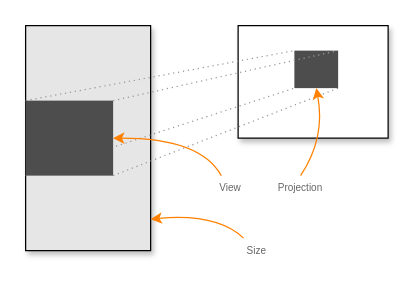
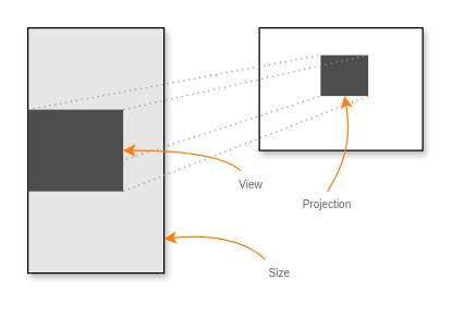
  <mxCell id="0" />
  <mxCell id="1" parent="0" />
  <mxCell id="2" value="" style="rounded=0;whiteSpace=wrap;html=1;shadow=1;" vertex="1" parent="1"><mxGeometry x="190" y="20" width="120" height="90" as="geometry" /></mxCell>
  <mxCell id="3" value="" style="rounded=0;whiteSpace=wrap;html=1;fillColor=#E6E6E6;shadow=1;points=[[0,0,0,0,0],[0,0.25,0,0,0],[0,0.5,0,0,0],[0,0.75,0,0,0],[0,1,0,0,0],[0.25,0,0,0,0],[0.25,1,0,0,0],[0.5,0,0,0,0],[0.5,1,0,0,0],[0.75,0,0,0,0],[0.75,1,0,0,0],[1,0,0,0,0],[1,0.25,0,0,0],[1,0.5,0,0,0],[1,0.86,0,0,0],[1,1,0,0,0]];" vertex="1" parent="1"><mxGeometry x="20" y="20" width="100" height="180" as="geometry" /></mxCell>
  <mxCell id="4" value="" style="endArrow=none;dashed=1;html=1;dashPattern=1 3;strokeWidth=1;exitX=1;exitY=1;exitDx=0;exitDy=0;entryX=1;entryY=1;entryDx=0;entryDy=0;fillColor=#0050ef;strokeColor=#999999;" edge="1" parent="1" source="8" target="5"><mxGeometry width="50" height="50" relative="1" as="geometry"><mxPoint x="280" y="130" as="sourcePoint" /><mxPoint x="330" y="80" as="targetPoint" /></mxGeometry></mxCell>
  <mxCell id="5" value="" style="rounded=0;whiteSpace=wrap;html=1;fillColor=#4D4D4D;strokeColor=none;" vertex="1" parent="1"><mxGeometry x="235" y="40" width="35" height="30" as="geometry" /></mxCell>
  <mxCell id="6" value="" style="endArrow=none;dashed=1;html=1;dashPattern=1 3;strokeWidth=1;exitX=0;exitY=0;exitDx=0;exitDy=0;entryX=0;entryY=0;entryDx=0;entryDy=0;fillColor=#0050ef;strokeColor=#999999;" edge="1" parent="1" source="8" target="5"><mxGeometry width="50" height="50" relative="1" as="geometry"><mxPoint x="280" y="130" as="sourcePoint" /><mxPoint x="330" y="80" as="targetPoint" /></mxGeometry></mxCell>
  <mxCell id="7" value="" style="endArrow=none;dashed=1;html=1;dashPattern=1 3;strokeWidth=1;exitX=0;exitY=1;exitDx=0;exitDy=0;entryX=0;entryY=1;entryDx=0;entryDy=0;fillColor=#0050ef;strokeColor=#999999;" edge="1" parent="1" source="8" target="5"><mxGeometry width="50" height="50" relative="1" as="geometry"><mxPoint x="280" y="130" as="sourcePoint" /><mxPoint x="330" y="80" as="targetPoint" /></mxGeometry></mxCell>
  <mxCell id="8" value="" style="rounded=0;whiteSpace=wrap;html=1;fillColor=#4D4D4D;strokeColor=none;" vertex="1" parent="1"><mxGeometry x="20" y="80" width="70" height="60" as="geometry" /></mxCell>
  <mxCell id="9" value="" style="edgeStyle=none;html=1;strokeColor=#FF8000;strokeWidth=1;fontFamily=Helvetica;fontSize=12;fontColor=#000000;curved=1;exitX=0.25;exitY=0;exitDx=0;exitDy=0;" edge="1" parent="1" source="10" target="8"><mxGeometry relative="1" as="geometry"><Array as="points"><mxPoint x="160" y="110" /></Array></mxGeometry></mxCell>
- <mxCell id="10" value="View" style="text;html=1;strokeColor=none;fillColor=none;align=center;verticalAlign=middle;whiteSpace=wrap;rounded=0;fontFamily=Helvetica;fontSize=8;fontColor=#666666;" vertex="1" parent="1"><mxGeometry x="169" y="140" width="30" height="20" as="geometry" /></mxCell>
+ <mxCell id="10" value="View" style="text;html=1;strokeColor=none;fillColor=none;align=center;verticalAlign=middle;whiteSpace=wrap;rounded=0;fontFamily=Helvetica;fontSize=8;fontColor=#666666;" vertex="1" parent="1"><mxGeometry x="169" y="125" width="30" height="20" as="geometry" /></mxCell>
  <mxCell id="11" style="edgeStyle=none;html=1;exitX=0.5;exitY=0;exitDx=0;exitDy=0;entryX=0.5;entryY=1;entryDx=0;entryDy=0;strokeColor=#FF8000;strokeWidth=1;fontFamily=Helvetica;fontSize=12;fontColor=#000000;shadow=0;curved=1;" edge="1" parent="1" target="5"><mxGeometry relative="1" as="geometry"><mxPoint x="240" y="140" as="sourcePoint" /><Array as="points"><mxPoint x="260" y="110" /></Array></mxGeometry></mxCell>
  <mxCell id="12" value="Projection" style="text;html=1;strokeColor=none;fillColor=none;align=center;verticalAlign=middle;whiteSpace=wrap;rounded=0;fontFamily=Helvetica;fontSize=8;fontColor=#666666;" vertex="1" parent="1"><mxGeometry x="210" y="140" width="60" height="20" as="geometry" /></mxCell>
  <mxCell id="13" value="" style="endArrow=none;dashed=1;html=1;dashPattern=1 3;strokeWidth=1;exitX=1;exitY=0;exitDx=0;exitDy=0;entryX=1;entryY=0;entryDx=0;entryDy=0;fillColor=#0050ef;strokeColor=#999999;" edge="1" parent="1" source="8" target="5"><mxGeometry width="50" height="50" relative="1" as="geometry"><mxPoint x="280" y="130" as="sourcePoint" /><mxPoint x="330" y="80" as="targetPoint" /></mxGeometry></mxCell>
  <mxCell id="14" style="edgeStyle=none;curved=1;html=1;shadow=0;strokeColor=#FF8000;strokeWidth=1;fontFamily=Helvetica;fontSize=8;fontColor=#666666;fillColor=#fa6800;entryX=1;entryY=0.86;entryDx=0;entryDy=0;entryPerimeter=0;" edge="1" parent="1" source="15" target="3"><mxGeometry relative="1" as="geometry"><mxPoint x="130" y="180" as="targetPoint" /><Array as="points"><mxPoint x="173" y="170" /></Array></mxGeometry></mxCell>
  <mxCell id="15" value="Size" style="text;html=1;strokeColor=none;fillColor=none;align=center;verticalAlign=middle;whiteSpace=wrap;rounded=0;fontFamily=Helvetica;fontSize=8;fontColor=#666666;" vertex="1" parent="1"><mxGeometry x="190" y="190" width="30" height="20" as="geometry" /></mxCell>
